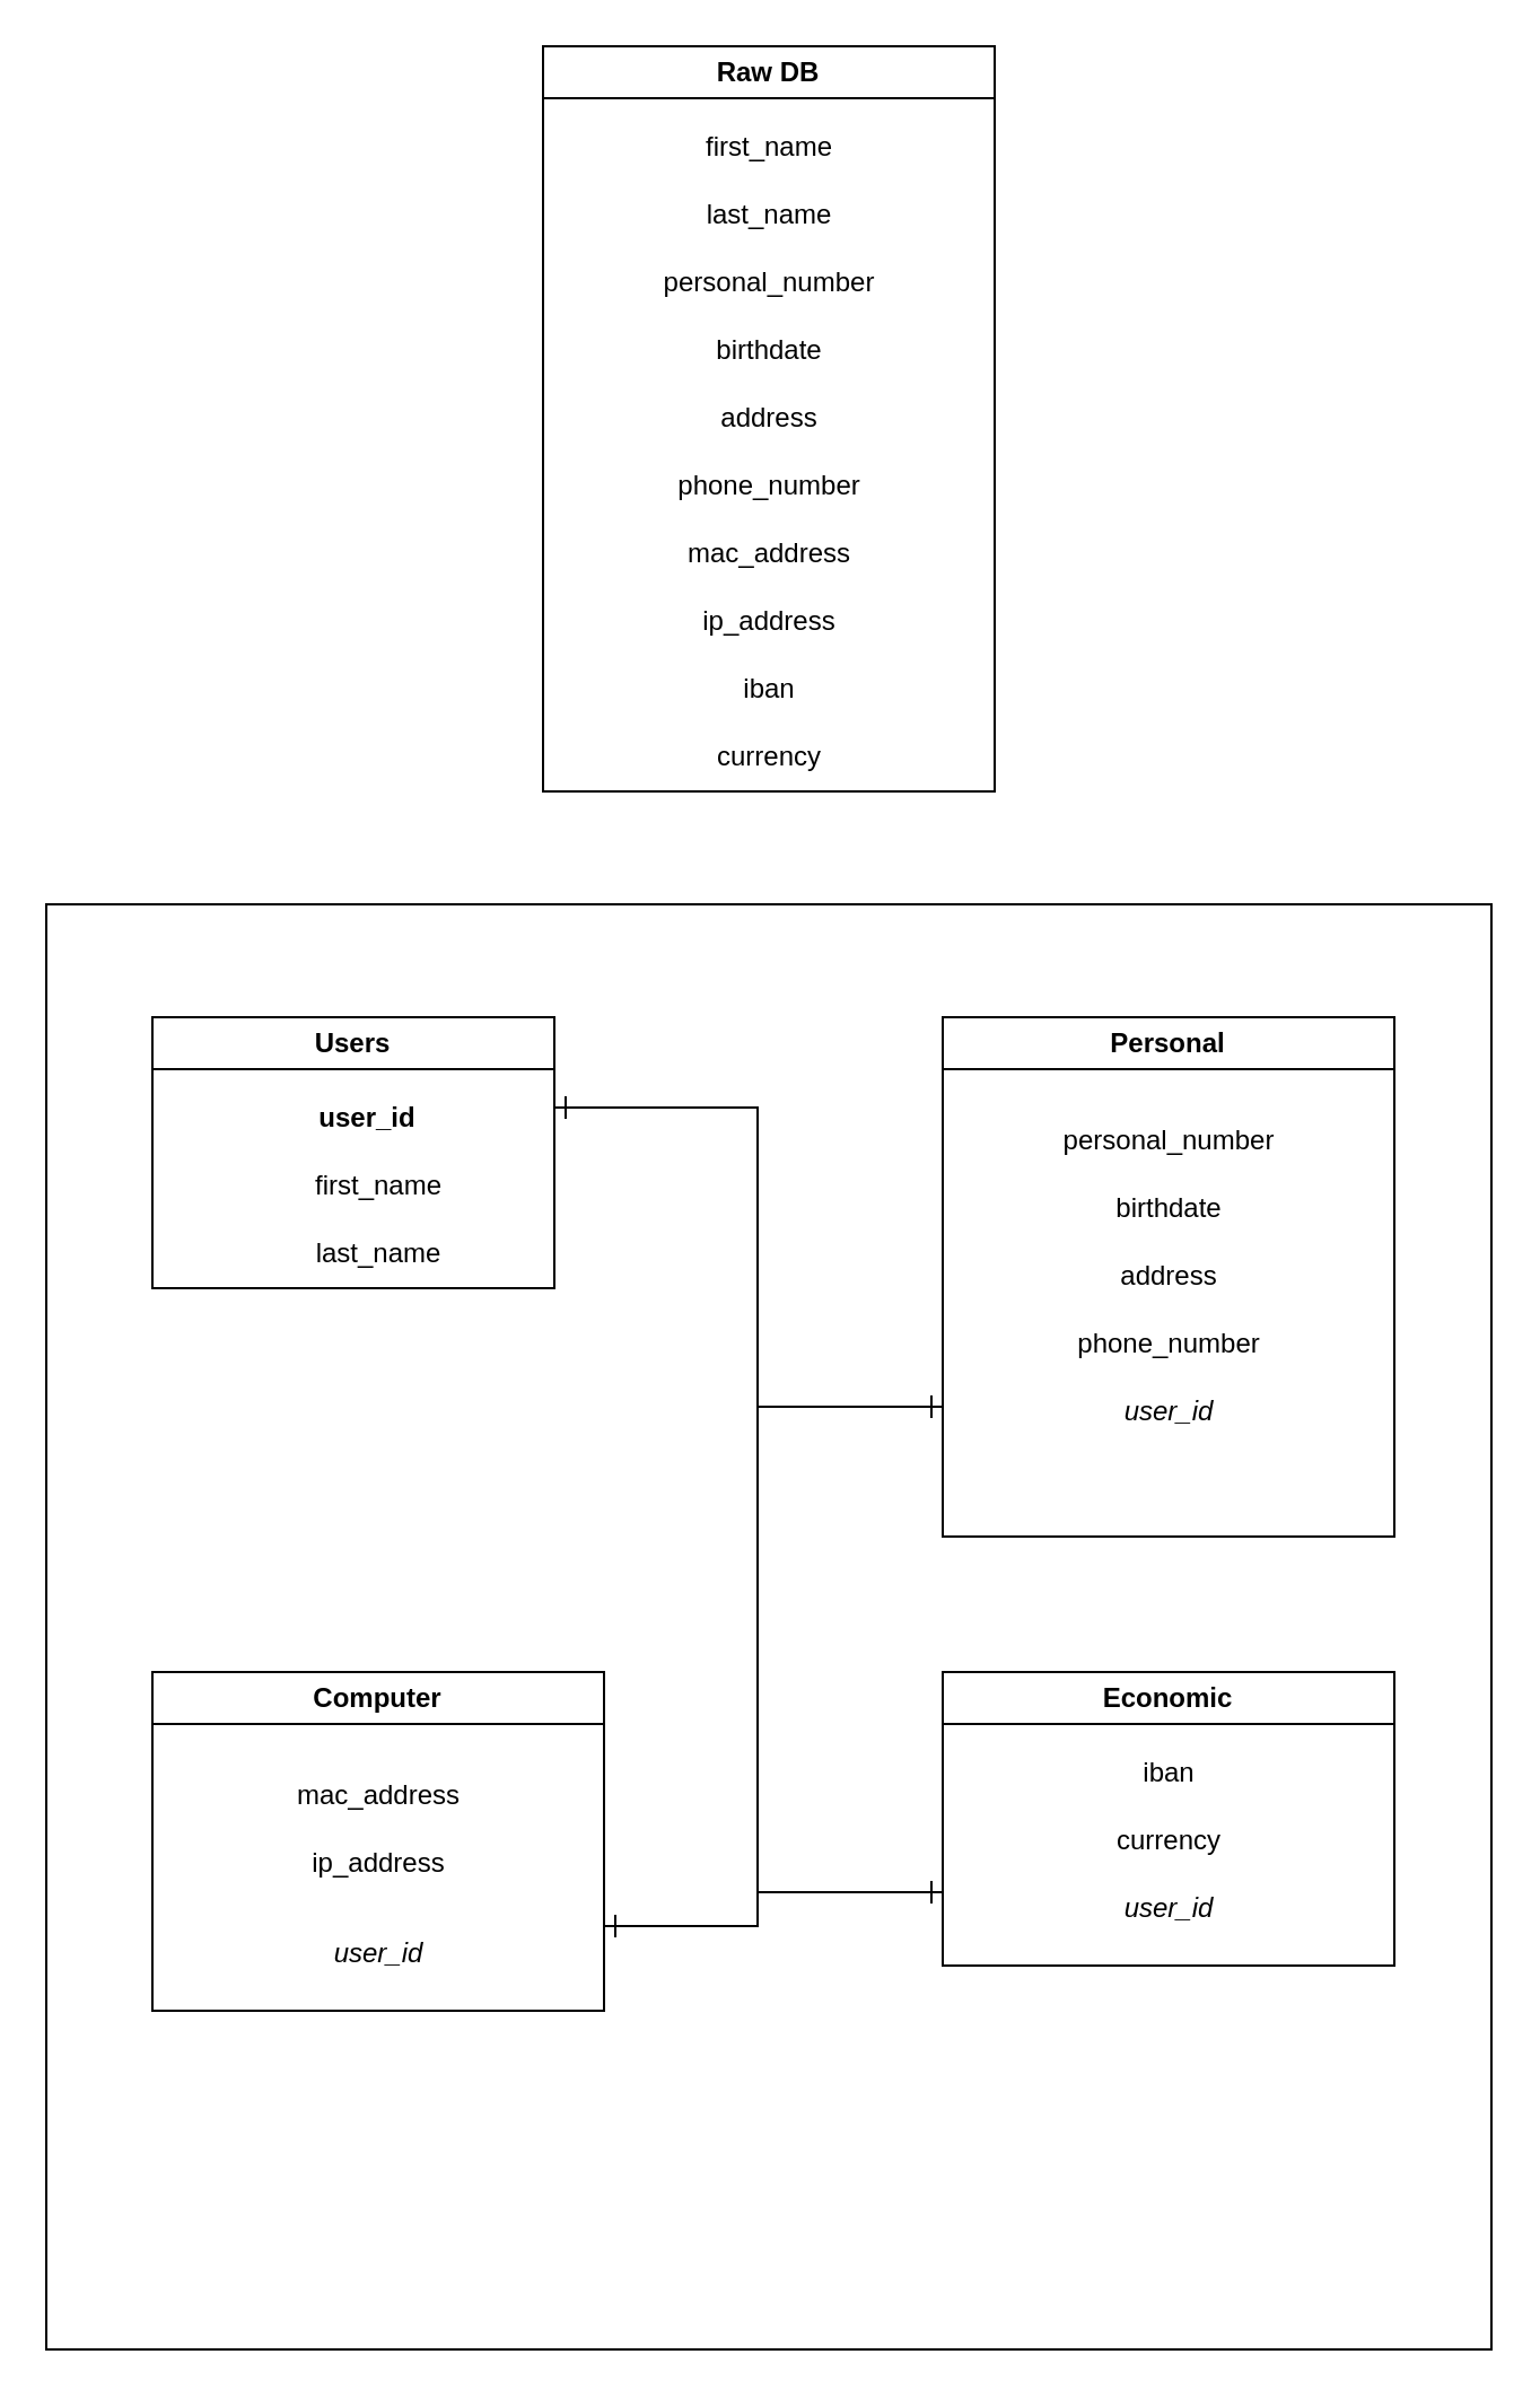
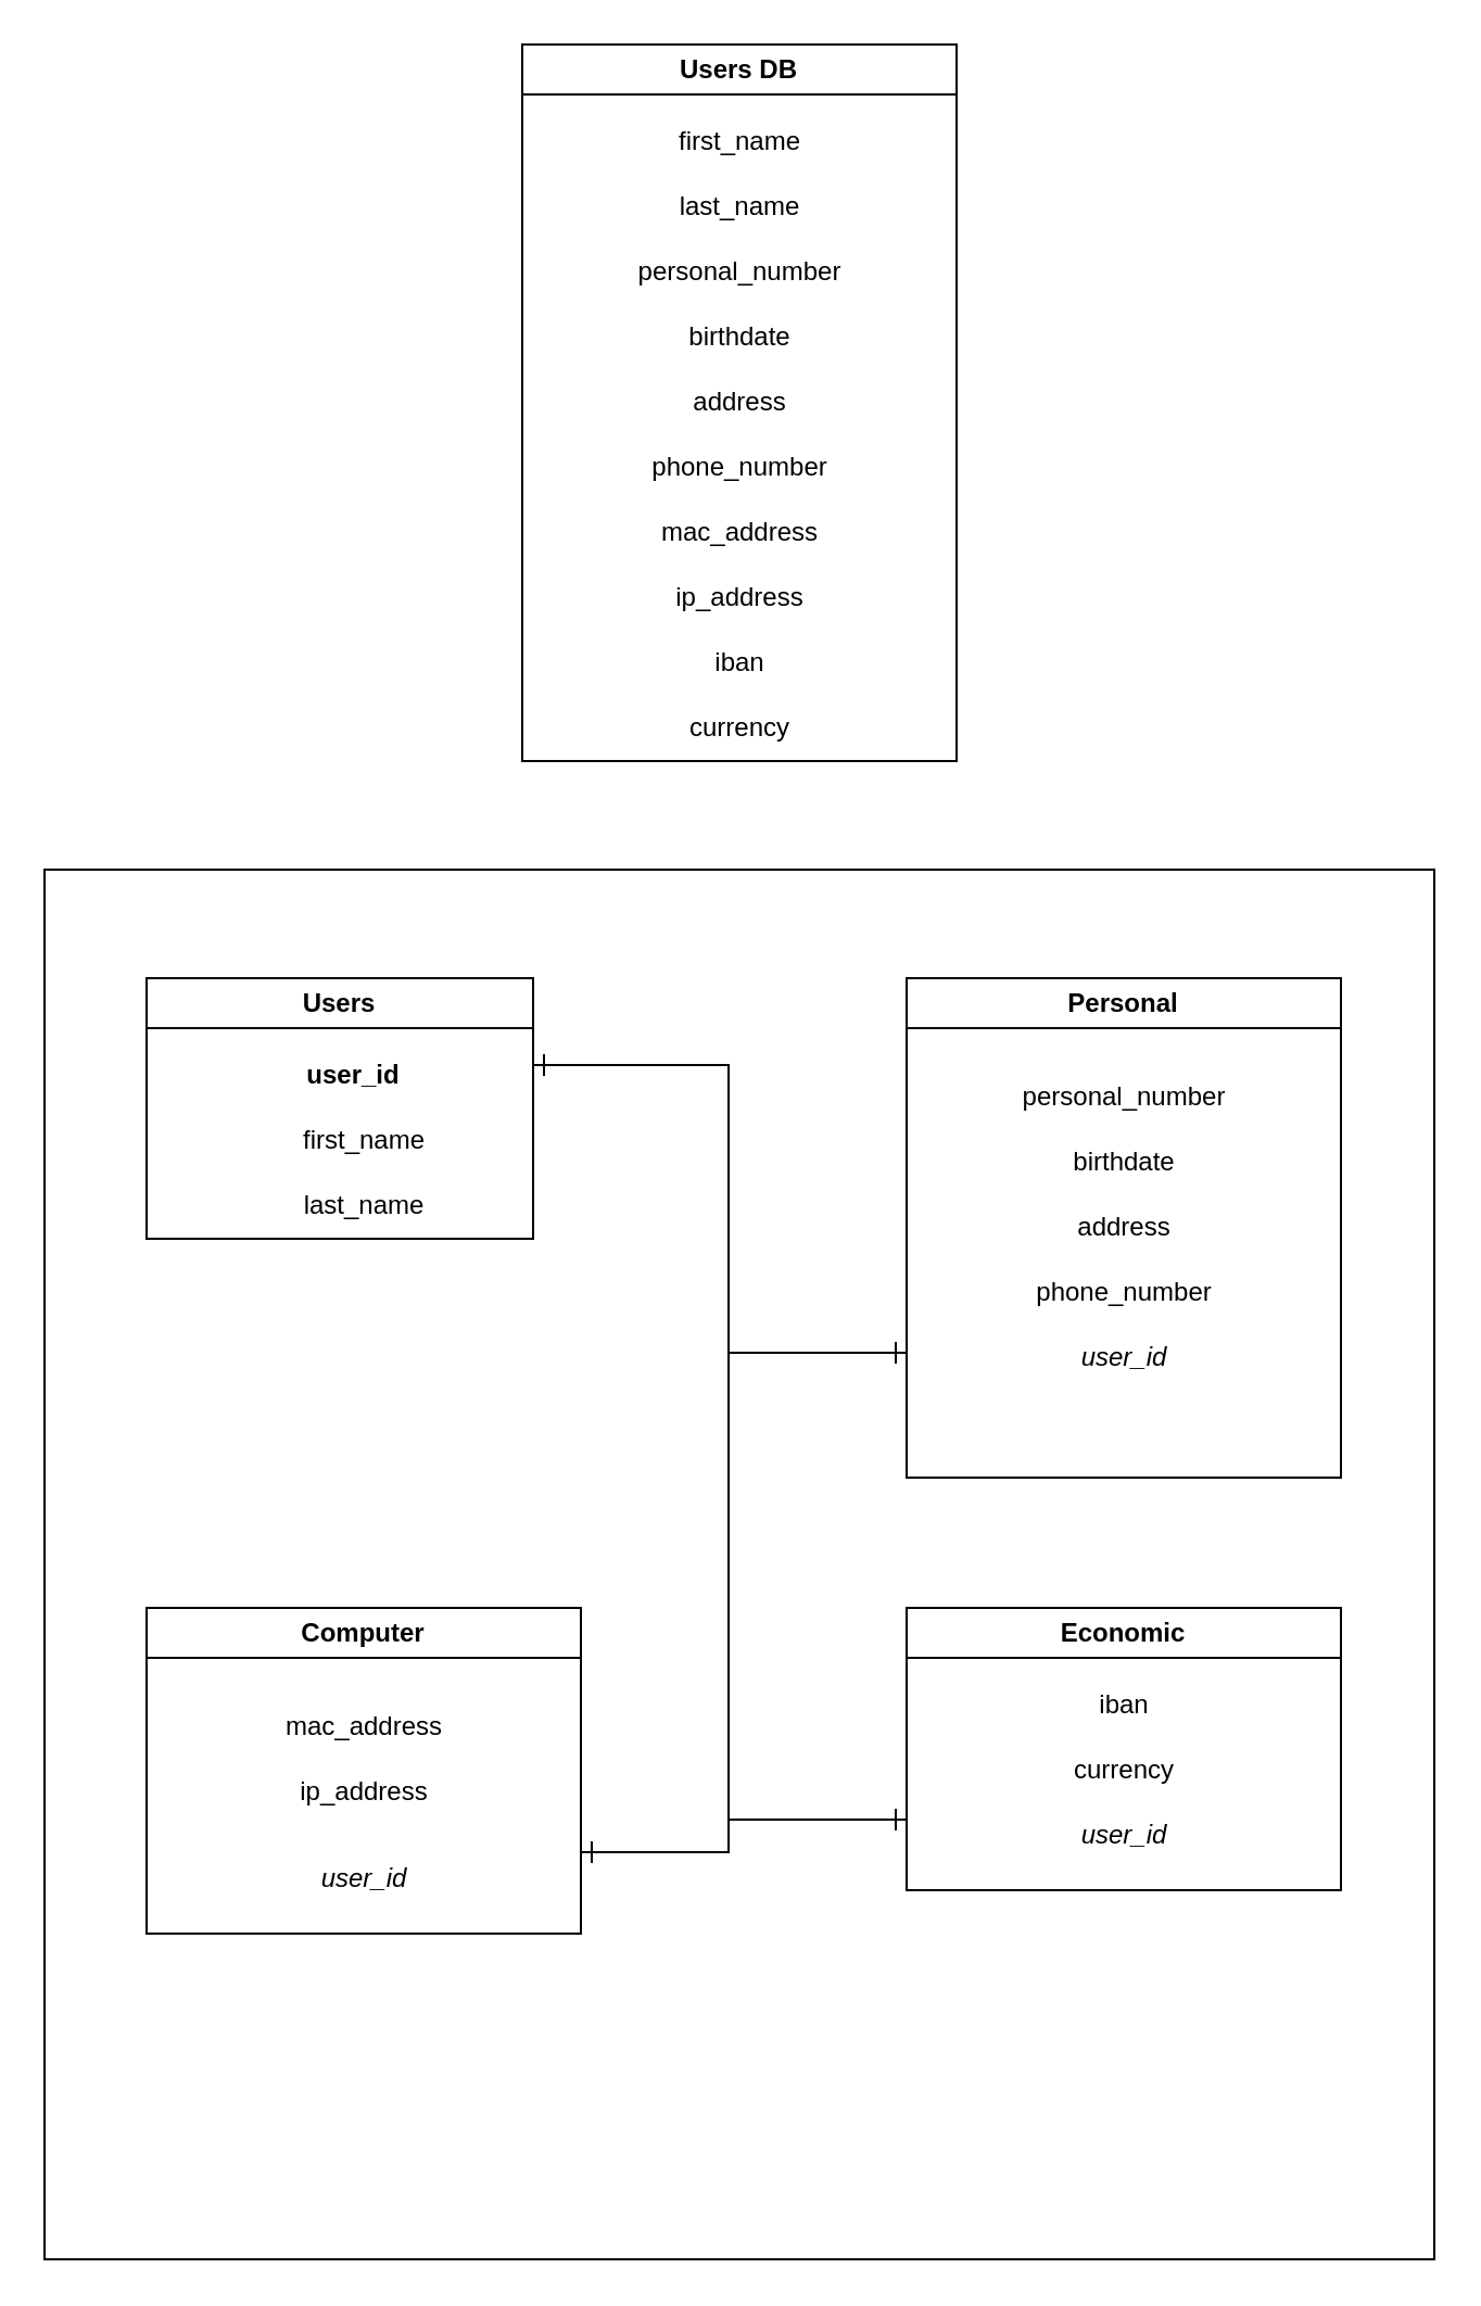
  <mxCell id="0" />
  <mxCell id="1" parent="0" />
- <mxCell id="2" value="Raw DB" style="swimlane;whiteSpace=wrap;html=1;" parent="1" vertex="1"><mxGeometry x="240" y="20" width="200" height="330" as="geometry"><mxRectangle x="40" y="50" width="140" height="30" as="alternateBounds" /></mxGeometry></mxCell>
+ <mxCell id="2" value="Users DB" style="swimlane;whiteSpace=wrap;html=1;" parent="1" vertex="1"><mxGeometry x="240" y="20" width="200" height="330" as="geometry"><mxRectangle x="40" y="50" width="140" height="30" as="alternateBounds" /></mxGeometry></mxCell>
  <mxCell id="3" value="first_name" style="text;html=1;align=center;verticalAlign=middle;resizable=0;points=[];autosize=1;strokeColor=none;fillColor=none;" parent="2" vertex="1"><mxGeometry x="60" y="30" width="80" height="30" as="geometry" /></mxCell>
  <mxCell id="4" value="last_name" style="text;html=1;align=center;verticalAlign=middle;resizable=0;points=[];autosize=1;strokeColor=none;fillColor=none;" parent="2" vertex="1"><mxGeometry x="60" y="60" width="80" height="30" as="geometry" /></mxCell>
  <mxCell id="5" value="personal_number" style="text;html=1;align=center;verticalAlign=middle;resizable=0;points=[];autosize=1;strokeColor=none;fillColor=none;" parent="2" vertex="1"><mxGeometry x="40" y="90" width="120" height="30" as="geometry" /></mxCell>
  <mxCell id="6" value="birthdate" style="text;html=1;align=center;verticalAlign=middle;resizable=0;points=[];autosize=1;strokeColor=none;fillColor=none;" parent="2" vertex="1"><mxGeometry x="65" y="120" width="70" height="30" as="geometry" /></mxCell>
  <mxCell id="7" value="address" style="text;html=1;align=center;verticalAlign=middle;resizable=0;points=[];autosize=1;strokeColor=none;fillColor=none;" parent="2" vertex="1"><mxGeometry x="65" y="150" width="70" height="30" as="geometry" /></mxCell>
  <mxCell id="8" value="phone_number" style="text;html=1;align=center;verticalAlign=middle;resizable=0;points=[];autosize=1;strokeColor=none;fillColor=none;" parent="2" vertex="1"><mxGeometry x="50" y="180" width="100" height="30" as="geometry" /></mxCell>
  <mxCell id="9" value="mac_address" style="text;html=1;align=center;verticalAlign=middle;resizable=0;points=[];autosize=1;strokeColor=none;fillColor=none;" parent="2" vertex="1"><mxGeometry x="50" y="210" width="100" height="30" as="geometry" /></mxCell>
  <mxCell id="10" value="ip_address" style="text;html=1;align=center;verticalAlign=middle;resizable=0;points=[];autosize=1;strokeColor=none;fillColor=none;" parent="2" vertex="1"><mxGeometry x="60" y="240" width="80" height="30" as="geometry" /></mxCell>
  <mxCell id="11" value="iban" style="text;html=1;align=center;verticalAlign=middle;resizable=0;points=[];autosize=1;strokeColor=none;fillColor=none;" parent="2" vertex="1"><mxGeometry x="75" y="270" width="50" height="30" as="geometry" /></mxCell>
  <mxCell id="12" value="currency" style="text;html=1;align=center;verticalAlign=middle;resizable=0;points=[];autosize=1;strokeColor=none;fillColor=none;" parent="2" vertex="1"><mxGeometry x="65" y="300" width="70" height="30" as="geometry" /></mxCell>
  <mxCell id="13" value="" style="whiteSpace=wrap;html=1;aspect=fixed;" parent="1" vertex="1"><mxGeometry x="20" y="400" width="640" height="640" as="geometry" /></mxCell>
  <mxCell id="14" value="Users" style="swimlane;whiteSpace=wrap;html=1;startSize=23;" parent="1" vertex="1"><mxGeometry x="67" y="450" width="178" height="120" as="geometry"><mxRectangle x="40" y="50" width="140" height="30" as="alternateBounds" /></mxGeometry></mxCell>
  <mxCell id="15" value="first_name" style="text;html=1;align=center;verticalAlign=middle;resizable=0;points=[];autosize=1;strokeColor=none;fillColor=none;" parent="14" vertex="1"><mxGeometry x="60" y="60" width="80" height="30" as="geometry" /></mxCell>
  <mxCell id="16" value="last_name" style="text;html=1;align=center;verticalAlign=middle;resizable=0;points=[];autosize=1;strokeColor=none;fillColor=none;" parent="14" vertex="1"><mxGeometry x="60" y="90" width="80" height="30" as="geometry" /></mxCell>
  <mxCell id="17" value="&lt;b&gt;user_id&lt;/b&gt;" style="text;html=1;align=center;verticalAlign=middle;resizable=0;points=[];autosize=1;strokeColor=none;fillColor=none;" parent="14" vertex="1"><mxGeometry x="60" y="30" width="70" height="30" as="geometry" /></mxCell>
  <mxCell id="18" value="Personal" style="swimlane;whiteSpace=wrap;html=1;" parent="1" vertex="1"><mxGeometry x="417" y="450" width="200" height="230" as="geometry"><mxRectangle x="40" y="50" width="140" height="30" as="alternateBounds" /></mxGeometry></mxCell>
  <mxCell id="19" value="personal_number" style="text;html=1;align=center;verticalAlign=middle;resizable=0;points=[];autosize=1;strokeColor=none;fillColor=none;" parent="18" vertex="1"><mxGeometry x="40" y="40" width="120" height="30" as="geometry" /></mxCell>
  <mxCell id="20" value="birthdate" style="text;html=1;align=center;verticalAlign=middle;resizable=0;points=[];autosize=1;strokeColor=none;fillColor=none;" parent="18" vertex="1"><mxGeometry x="65" y="70" width="70" height="30" as="geometry" /></mxCell>
  <mxCell id="21" value="address" style="text;html=1;align=center;verticalAlign=middle;resizable=0;points=[];autosize=1;strokeColor=none;fillColor=none;" parent="18" vertex="1"><mxGeometry x="65" y="100" width="70" height="30" as="geometry" /></mxCell>
  <mxCell id="22" value="phone_number" style="text;html=1;align=center;verticalAlign=middle;resizable=0;points=[];autosize=1;strokeColor=none;fillColor=none;" parent="18" vertex="1"><mxGeometry x="50" y="130" width="100" height="30" as="geometry" /></mxCell>
  <mxCell id="23" value="&lt;i style=&quot;&quot;&gt;user_id&lt;/i&gt;" style="text;html=1;align=center;verticalAlign=middle;resizable=0;points=[];autosize=1;strokeColor=none;fillColor=none;" parent="1" vertex="1"><mxGeometry x="487" y="610" width="60" height="30" as="geometry" /></mxCell>
  <mxCell id="24" value="Computer" style="swimlane;whiteSpace=wrap;html=1;" parent="1" vertex="1"><mxGeometry x="67" y="740" width="200" height="150" as="geometry"><mxRectangle x="40" y="50" width="140" height="30" as="alternateBounds" /></mxGeometry></mxCell>
  <mxCell id="25" value="mac_address" style="text;html=1;align=center;verticalAlign=middle;resizable=0;points=[];autosize=1;strokeColor=none;fillColor=none;" parent="24" vertex="1"><mxGeometry x="50" y="40" width="100" height="30" as="geometry" /></mxCell>
  <mxCell id="26" value="ip_address" style="text;html=1;align=center;verticalAlign=middle;resizable=0;points=[];autosize=1;strokeColor=none;fillColor=none;" parent="24" vertex="1"><mxGeometry x="60" y="70" width="80" height="30" as="geometry" /></mxCell>
  <mxCell id="27" value="&lt;i style=&quot;&quot;&gt;user_id&lt;/i&gt;" style="text;html=1;align=center;verticalAlign=middle;resizable=0;points=[];autosize=1;strokeColor=none;fillColor=none;" parent="24" vertex="1"><mxGeometry x="70" y="110" width="60" height="30" as="geometry" /></mxCell>
  <mxCell id="28" value="Economic" style="swimlane;whiteSpace=wrap;html=1;" parent="1" vertex="1"><mxGeometry x="417" y="740" width="200" height="130" as="geometry"><mxRectangle x="40" y="50" width="140" height="30" as="alternateBounds" /></mxGeometry></mxCell>
  <mxCell id="29" value="iban" style="text;html=1;align=center;verticalAlign=middle;resizable=0;points=[];autosize=1;strokeColor=none;fillColor=none;" parent="28" vertex="1"><mxGeometry x="75" y="30" width="50" height="30" as="geometry" /></mxCell>
  <mxCell id="30" value="currency" style="text;html=1;align=center;verticalAlign=middle;resizable=0;points=[];autosize=1;strokeColor=none;fillColor=none;" parent="28" vertex="1"><mxGeometry x="65" y="60" width="70" height="30" as="geometry" /></mxCell>
  <mxCell id="31" value="&lt;i style=&quot;&quot;&gt;user_id&lt;/i&gt;" style="text;html=1;align=center;verticalAlign=middle;resizable=0;points=[];autosize=1;strokeColor=none;fillColor=none;" parent="28" vertex="1"><mxGeometry x="70" y="90" width="60" height="30" as="geometry" /></mxCell>
  <mxCell id="32" value="" style="edgeStyle=elbowEdgeStyle;elbow=horizontal;endArrow=ERone;html=1;curved=0;rounded=0;endSize=8;startSize=8;entryX=0;entryY=0.75;entryDx=0;entryDy=0;endFill=0;" edge="1" parent="1" target="28"><mxGeometry width="50" height="50" relative="1" as="geometry"><mxPoint x="245" y="490" as="sourcePoint" /><mxPoint x="425" y="850" as="targetPoint" /><Array as="points"><mxPoint x="335" y="660" /></Array></mxGeometry></mxCell>
  <mxCell id="33" value="" style="edgeStyle=elbowEdgeStyle;elbow=horizontal;endArrow=ERone;html=1;curved=0;rounded=0;endSize=8;startSize=8;entryX=1;entryY=0.75;entryDx=0;entryDy=0;endFill=0;" edge="1" parent="1" target="24"><mxGeometry width="50" height="50" relative="1" as="geometry"><mxPoint x="245" y="490" as="sourcePoint" /><mxPoint x="405" y="660" as="targetPoint" /><Array as="points"><mxPoint x="335" y="680" /></Array></mxGeometry></mxCell>
  <mxCell id="34" value="" style="edgeStyle=elbowEdgeStyle;elbow=horizontal;endArrow=ERone;html=1;curved=0;rounded=0;endSize=8;startSize=8;entryX=0;entryY=0.75;entryDx=0;entryDy=0;startArrow=ERone;startFill=0;endFill=0;" edge="1" parent="1" target="18"><mxGeometry width="50" height="50" relative="1" as="geometry"><mxPoint x="245" y="490" as="sourcePoint" /><mxPoint x="405" y="660" as="targetPoint" /><Array as="points"><mxPoint x="335" y="560" /></Array></mxGeometry></mxCell>
